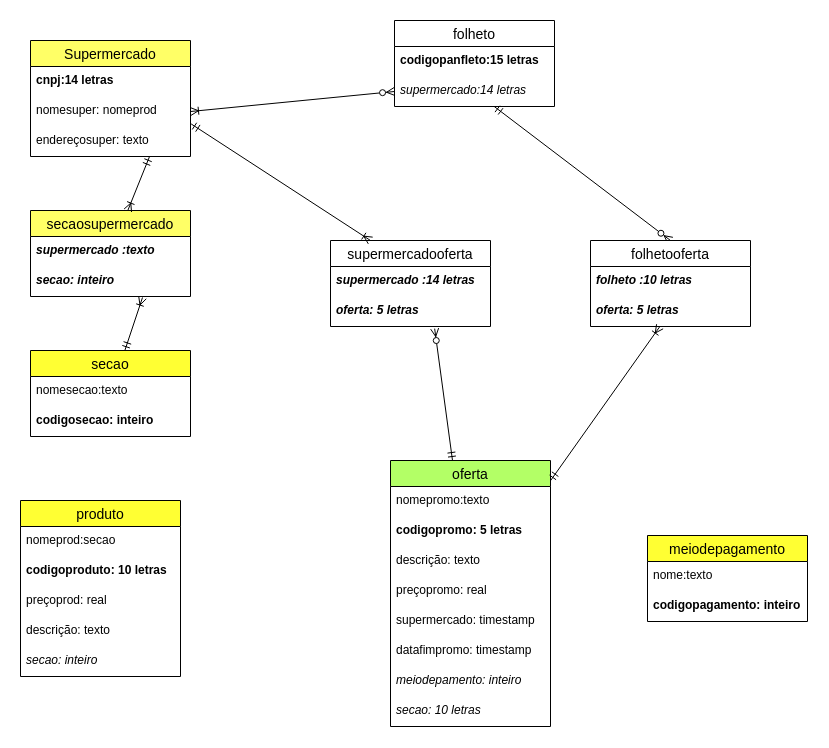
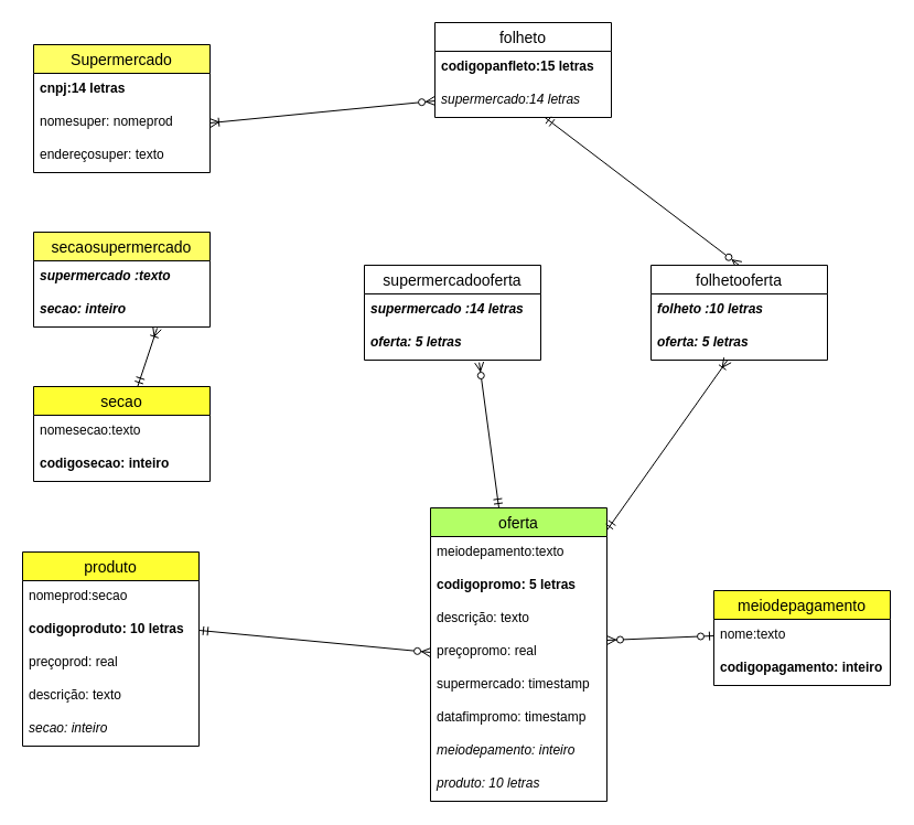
  <mxCell id="0" />
  <mxCell id="1" parent="0" />
  <mxCell id="2" value="Supermercado" style="swimlane;fontStyle=0;childLayout=stackLayout;horizontal=1;startSize=26;horizontalStack=0;resizeParent=1;resizeParentMax=0;resizeLast=0;collapsible=1;marginBottom=0;align=center;fontSize=14;fillColor=#FFFF66;" parent="1" vertex="1"><mxGeometry x="30" y="40" width="160" height="116" as="geometry" /></mxCell>
  <mxCell id="3" value="cnpj:14 letras" style="text;strokeColor=none;fillColor=none;spacingLeft=4;spacingRight=4;overflow=hidden;rotatable=0;points=[[0,0.5],[1,0.5]];portConstraint=eastwest;fontSize=12;fontStyle=1" parent="2" vertex="1"><mxGeometry y="26" width="160" height="30" as="geometry" /></mxCell>
  <mxCell id="4" value="nomesuper: nomeprod" style="text;strokeColor=none;fillColor=none;spacingLeft=4;spacingRight=4;overflow=hidden;rotatable=0;points=[[0,0.5],[1,0.5]];portConstraint=eastwest;fontSize=12;" parent="2" vertex="1"><mxGeometry y="56" width="160" height="30" as="geometry" /></mxCell>
  <mxCell id="5" value="endereçosuper: texto" style="text;strokeColor=none;fillColor=none;spacingLeft=4;spacingRight=4;overflow=hidden;rotatable=0;points=[[0,0.5],[1,0.5]];portConstraint=eastwest;fontSize=12;" parent="2" vertex="1"><mxGeometry y="86" width="160" height="30" as="geometry" /></mxCell>
  <mxCell id="6" value="folheto" style="swimlane;fontStyle=0;childLayout=stackLayout;horizontal=1;startSize=26;horizontalStack=0;resizeParent=1;resizeParentMax=0;resizeLast=0;collapsible=1;marginBottom=0;align=center;fontSize=14;" parent="1" vertex="1"><mxGeometry x="394" y="20" width="160" height="86" as="geometry" /></mxCell>
  <mxCell id="7" value="codigopanfleto:15 letras" style="text;strokeColor=none;fillColor=none;spacingLeft=4;spacingRight=4;overflow=hidden;rotatable=0;points=[[0,0.5],[1,0.5]];portConstraint=eastwest;fontSize=12;fontStyle=1" parent="6" vertex="1"><mxGeometry y="26" width="160" height="30" as="geometry" /></mxCell>
  <mxCell id="8" value="supermercado:14 letras" style="text;strokeColor=none;fillColor=none;spacingLeft=4;spacingRight=4;overflow=hidden;rotatable=0;points=[[0,0.5],[1,0.5]];portConstraint=eastwest;fontSize=12;fontStyle=2" parent="6" vertex="1"><mxGeometry y="56" width="160" height="30" as="geometry" /></mxCell>
  <mxCell id="9" value="produto" style="swimlane;fontStyle=0;childLayout=stackLayout;horizontal=1;startSize=26;horizontalStack=0;resizeParent=1;resizeParentMax=0;resizeLast=0;collapsible=1;marginBottom=0;align=center;fontSize=14;fillColor=#FFFF33;" parent="1" vertex="1"><mxGeometry x="20" y="500" width="160" height="176" as="geometry" /></mxCell>
  <mxCell id="10" value="nomeprod:secao" style="text;strokeColor=none;fillColor=none;spacingLeft=4;spacingRight=4;overflow=hidden;rotatable=0;points=[[0,0.5],[1,0.5]];portConstraint=eastwest;fontSize=12;" parent="9" vertex="1"><mxGeometry y="26" width="160" height="30" as="geometry" /></mxCell>
  <mxCell id="11" value="codigoproduto: 10 letras" style="text;strokeColor=none;fillColor=none;spacingLeft=4;spacingRight=4;overflow=hidden;rotatable=0;points=[[0,0.5],[1,0.5]];portConstraint=eastwest;fontSize=12;fontStyle=1" parent="9" vertex="1"><mxGeometry y="56" width="160" height="30" as="geometry" /></mxCell>
  <mxCell id="12" value="preçoprod: real" style="text;strokeColor=none;fillColor=none;spacingLeft=4;spacingRight=4;overflow=hidden;rotatable=0;points=[[0,0.5],[1,0.5]];portConstraint=eastwest;fontSize=12;" parent="9" vertex="1"><mxGeometry y="86" width="160" height="30" as="geometry" /></mxCell>
  <mxCell id="13" value="descrição: texto" style="text;strokeColor=none;fillColor=none;spacingLeft=4;spacingRight=4;overflow=hidden;rotatable=0;points=[[0,0.5],[1,0.5]];portConstraint=eastwest;fontSize=12;" parent="9" vertex="1"><mxGeometry y="116" width="160" height="30" as="geometry" /></mxCell>
  <mxCell id="14" value="secao: inteiro" style="text;strokeColor=none;fillColor=none;spacingLeft=4;spacingRight=4;overflow=hidden;rotatable=0;points=[[0,0.5],[1,0.5]];portConstraint=eastwest;fontSize=12;fontStyle=2" vertex="1" parent="9"><mxGeometry y="146" width="160" height="30" as="geometry" /></mxCell>
  <mxCell id="15" value="meiodepagamento" style="swimlane;fontStyle=0;childLayout=stackLayout;horizontal=1;startSize=26;horizontalStack=0;resizeParent=1;resizeParentMax=0;resizeLast=0;collapsible=1;marginBottom=0;align=center;fontSize=14;fillColor=#FFFF33;" vertex="1" parent="1"><mxGeometry x="647" y="535" width="160" height="86" as="geometry" /></mxCell>
  <mxCell id="16" value="nome:texto" style="text;strokeColor=none;fillColor=none;spacingLeft=4;spacingRight=4;overflow=hidden;rotatable=0;points=[[0,0.5],[1,0.5]];portConstraint=eastwest;fontSize=12;" vertex="1" parent="15"><mxGeometry y="26" width="160" height="30" as="geometry" /></mxCell>
  <mxCell id="17" value="codigopagamento: inteiro" style="text;strokeColor=none;fillColor=none;spacingLeft=4;spacingRight=4;overflow=hidden;rotatable=0;points=[[0,0.5],[1,0.5]];portConstraint=eastwest;fontSize=12;fontStyle=1" vertex="1" parent="15"><mxGeometry y="56" width="160" height="30" as="geometry" /></mxCell>
  <mxCell id="18" value="secao" style="swimlane;fontStyle=0;childLayout=stackLayout;horizontal=1;startSize=26;horizontalStack=0;resizeParent=1;resizeParentMax=0;resizeLast=0;collapsible=1;marginBottom=0;align=center;fontSize=14;fillColor=#FFFF33;" vertex="1" parent="1"><mxGeometry x="30" y="350" width="160" height="86" as="geometry" /></mxCell>
  <mxCell id="19" value="nomesecao:texto" style="text;strokeColor=none;fillColor=none;spacingLeft=4;spacingRight=4;overflow=hidden;rotatable=0;points=[[0,0.5],[1,0.5]];portConstraint=eastwest;fontSize=12;" vertex="1" parent="18"><mxGeometry y="26" width="160" height="30" as="geometry" /></mxCell>
  <mxCell id="20" value="codigosecao: inteiro" style="text;strokeColor=none;fillColor=none;spacingLeft=4;spacingRight=4;overflow=hidden;rotatable=0;points=[[0,0.5],[1,0.5]];portConstraint=eastwest;fontSize=12;fontStyle=1" vertex="1" parent="18"><mxGeometry y="56" width="160" height="30" as="geometry" /></mxCell>
  <mxCell id="21" value="oferta" style="swimlane;fontStyle=0;childLayout=stackLayout;horizontal=1;startSize=26;horizontalStack=0;resizeParent=1;resizeParentMax=0;resizeLast=0;collapsible=1;marginBottom=0;align=center;fontSize=14;fillColor=#B3FF66;" vertex="1" parent="1"><mxGeometry x="390" y="460" width="160" height="266" as="geometry" /></mxCell>
- <mxCell id="22" value="nomepromo:texto" style="text;strokeColor=none;fillColor=none;spacingLeft=4;spacingRight=4;overflow=hidden;rotatable=0;points=[[0,0.5],[1,0.5]];portConstraint=eastwest;fontSize=12;" vertex="1" parent="21"><mxGeometry y="26" width="160" height="30" as="geometry" /></mxCell>
+ <mxCell id="22" value="meiodepamento:texto" style="text;strokeColor=none;fillColor=none;spacingLeft=4;spacingRight=4;overflow=hidden;rotatable=0;points=[[0,0.5],[1,0.5]];portConstraint=eastwest;fontSize=12;" vertex="1" parent="21"><mxGeometry y="26" width="160" height="30" as="geometry" /></mxCell>
  <mxCell id="23" value="codigopromo: 5 letras" style="text;strokeColor=none;fillColor=none;spacingLeft=4;spacingRight=4;overflow=hidden;rotatable=0;points=[[0,0.5],[1,0.5]];portConstraint=eastwest;fontSize=12;fontStyle=1" vertex="1" parent="21"><mxGeometry y="56" width="160" height="30" as="geometry" /></mxCell>
  <mxCell id="24" value="descrição: texto" style="text;strokeColor=none;fillColor=none;spacingLeft=4;spacingRight=4;overflow=hidden;rotatable=0;points=[[0,0.5],[1,0.5]];portConstraint=eastwest;fontSize=12;" vertex="1" parent="21"><mxGeometry y="86" width="160" height="30" as="geometry" /></mxCell>
  <mxCell id="25" value="preçopromo: real" style="text;strokeColor=none;fillColor=none;spacingLeft=4;spacingRight=4;overflow=hidden;rotatable=0;points=[[0,0.5],[1,0.5]];portConstraint=eastwest;fontSize=12;" vertex="1" parent="21"><mxGeometry y="116" width="160" height="30" as="geometry" /></mxCell>
  <mxCell id="26" value="supermercado: timestamp" style="text;strokeColor=none;fillColor=none;spacingLeft=4;spacingRight=4;overflow=hidden;rotatable=0;points=[[0,0.5],[1,0.5]];portConstraint=eastwest;fontSize=12;" parent="21" vertex="1"><mxGeometry y="146" width="160" height="30" as="geometry" /></mxCell>
  <mxCell id="27" value="datafimpromo: timestamp" style="text;strokeColor=none;fillColor=none;spacingLeft=4;spacingRight=4;overflow=hidden;rotatable=0;points=[[0,0.5],[1,0.5]];portConstraint=eastwest;fontSize=12;" vertex="1" parent="21"><mxGeometry y="176" width="160" height="30" as="geometry" /></mxCell>
  <mxCell id="28" value="meiodepamento: inteiro" style="text;strokeColor=none;fillColor=none;spacingLeft=4;spacingRight=4;overflow=hidden;rotatable=0;points=[[0,0.5],[1,0.5]];portConstraint=eastwest;fontSize=12;fontStyle=2" vertex="1" parent="21"><mxGeometry y="206" width="160" height="30" as="geometry" /></mxCell>
- <mxCell id="29" value="secao: 10 letras" style="text;strokeColor=none;fillColor=none;spacingLeft=4;spacingRight=4;overflow=hidden;rotatable=0;points=[[0,0.5],[1,0.5]];portConstraint=eastwest;fontSize=12;fontStyle=2" vertex="1" parent="21"><mxGeometry y="236" width="160" height="30" as="geometry" /></mxCell>
+ <mxCell id="29" value="produto: 10 letras" style="text;strokeColor=none;fillColor=none;spacingLeft=4;spacingRight=4;overflow=hidden;rotatable=0;points=[[0,0.5],[1,0.5]];portConstraint=eastwest;fontSize=12;fontStyle=2" vertex="1" parent="21"><mxGeometry y="236" width="160" height="30" as="geometry" /></mxCell>
+ <mxCell id="30" value="" style="fontSize=12;html=1;endArrow=ERzeroToOne;endFill=0;entryX=0;entryY=0.5;entryDx=0;entryDy=0;exitX=1;exitY=0.133;exitDx=0;exitDy=0;exitPerimeter=0;startArrow=ERzeroToMany;startFill=1;" edge="1" parent="1" source="25" target="16"><mxGeometry width="100" height="100" relative="1" as="geometry"><mxPoint x="340" y="390" as="sourcePoint" /><mxPoint x="440" y="290" as="targetPoint" /></mxGeometry></mxCell>
+ <mxCell id="31" value="" style="fontSize=12;html=1;endArrow=ERmandOne;endFill=0;startArrow=ERzeroToMany;startFill=1;entryX=1;entryY=0.5;entryDx=0;entryDy=0;exitX=0;exitY=0.5;exitDx=0;exitDy=0;" edge="1" parent="1" source="25" target="11"><mxGeometry width="100" height="100" relative="1" as="geometry"><mxPoint x="230" y="423" as="sourcePoint" /><mxPoint x="230" y="330" as="targetPoint" /></mxGeometry></mxCell>
  <mxCell id="32" value="" style="fontSize=12;html=1;endArrow=ERzeroToMany;endFill=0;startArrow=ERmandOne;startFill=0;entryX=0.5;entryY=0;entryDx=0;entryDy=0;" edge="1" parent="1" source="8" target="39"><mxGeometry width="100" height="100" relative="1" as="geometry"><mxPoint x="498.706" y="136" as="sourcePoint" /><mxPoint x="260" y="280" as="targetPoint" /></mxGeometry></mxCell>
  <mxCell id="33" value="" style="fontSize=12;html=1;endArrow=ERoneToMany;endFill=0;startArrow=ERzeroToMany;startFill=1;entryX=1;entryY=0.5;entryDx=0;entryDy=0;exitX=0;exitY=0.5;exitDx=0;exitDy=0;" edge="1" parent="1" source="8" target="4"><mxGeometry width="100" height="100" relative="1" as="geometry"><mxPoint x="390" y="102.5" as="sourcePoint" /><mxPoint x="240" y="151.5" as="targetPoint" /></mxGeometry></mxCell>
  <mxCell id="34" value="secaosupermercado" style="swimlane;fontStyle=0;childLayout=stackLayout;horizontal=1;startSize=26;horizontalStack=0;resizeParent=1;resizeParentMax=0;resizeLast=0;collapsible=1;marginBottom=0;align=center;fontSize=14;fillColor=#FFFF66;" vertex="1" parent="1"><mxGeometry x="30" y="210" width="160" height="86" as="geometry" /></mxCell>
  <mxCell id="35" value="supermercado :texto" style="text;strokeColor=none;fillColor=none;spacingLeft=4;spacingRight=4;overflow=hidden;rotatable=0;points=[[0,0.5],[1,0.5]];portConstraint=eastwest;fontSize=12;fontStyle=3" vertex="1" parent="34"><mxGeometry y="26" width="160" height="30" as="geometry" /></mxCell>
  <mxCell id="36" value="secao: inteiro" style="text;strokeColor=none;fillColor=none;spacingLeft=4;spacingRight=4;overflow=hidden;rotatable=0;points=[[0,0.5],[1,0.5]];portConstraint=eastwest;fontSize=12;fontStyle=3" vertex="1" parent="34"><mxGeometry y="56" width="160" height="30" as="geometry" /></mxCell>
- <mxCell id="37" value="" style="fontSize=12;html=1;endArrow=ERmandOne;endFill=0;entryX=0.744;entryY=1;entryDx=0;entryDy=0;entryPerimeter=0;startArrow=ERoneToMany;startFill=0;" edge="1" parent="1" source="34" target="5"><mxGeometry width="100" height="100" relative="1" as="geometry"><mxPoint x="340" y="360" as="sourcePoint" /><mxPoint x="260" y="190" as="targetPoint" /></mxGeometry></mxCell>
  <mxCell id="38" value="" style="fontSize=12;html=1;endArrow=ERmandOne;endFill=0;startArrow=ERoneToMany;startFill=0;exitX=0.7;exitY=1.033;exitDx=0;exitDy=0;exitPerimeter=0;" edge="1" parent="1" source="36" target="18"><mxGeometry width="100" height="100" relative="1" as="geometry"><mxPoint x="229.996" y="280" as="sourcePoint" /><mxPoint x="251.73" y="226" as="targetPoint" /></mxGeometry></mxCell>
  <mxCell id="39" value="folhetooferta" style="swimlane;fontStyle=0;childLayout=stackLayout;horizontal=1;startSize=26;horizontalStack=0;resizeParent=1;resizeParentMax=0;resizeLast=0;collapsible=1;marginBottom=0;align=center;fontSize=14;fillColor=#FFFFFF;" vertex="1" parent="1"><mxGeometry x="590" y="240" width="160" height="86" as="geometry" /></mxCell>
  <mxCell id="40" value="folheto :10 letras" style="text;strokeColor=none;fillColor=none;spacingLeft=4;spacingRight=4;overflow=hidden;rotatable=0;points=[[0,0.5],[1,0.5]];portConstraint=eastwest;fontSize=12;fontStyle=3" vertex="1" parent="39"><mxGeometry y="26" width="160" height="30" as="geometry" /></mxCell>
  <mxCell id="41" value="oferta: 5 letras" style="text;strokeColor=none;fillColor=none;spacingLeft=4;spacingRight=4;overflow=hidden;rotatable=0;points=[[0,0.5],[1,0.5]];portConstraint=eastwest;fontSize=12;fontStyle=3" vertex="1" parent="39"><mxGeometry y="56" width="160" height="30" as="geometry" /></mxCell>
  <mxCell id="42" value="" style="fontSize=12;html=1;endArrow=ERmandOne;endFill=0;startArrow=ERoneToMany;startFill=0;" edge="1" parent="1" source="41" target="21"><mxGeometry width="100" height="100" relative="1" as="geometry"><mxPoint x="277.67" y="290" as="sourcePoint" /><mxPoint x="474" y="380" as="targetPoint" /></mxGeometry></mxCell>
  <mxCell id="43" value="" style="fontSize=12;html=1;endArrow=ERmandOne;endFill=0;startArrow=ERzeroToMany;startFill=1;exitX=0.651;exitY=1.071;exitDx=0;exitDy=0;exitPerimeter=0;" edge="1" parent="1" source="46" target="21"><mxGeometry width="100" height="100" relative="1" as="geometry"><mxPoint x="400" y="530" as="sourcePoint" /><mxPoint x="200" y="450" as="targetPoint" /></mxGeometry></mxCell>
  <mxCell id="44" value="supermercadooferta" style="swimlane;fontStyle=0;childLayout=stackLayout;horizontal=1;startSize=26;horizontalStack=0;resizeParent=1;resizeParentMax=0;resizeLast=0;collapsible=1;marginBottom=0;align=center;fontSize=14;fillColor=#FFFFFF;" vertex="1" parent="1"><mxGeometry x="330" y="240" width="160" height="86" as="geometry" /></mxCell>
  <mxCell id="45" value="supermercado :14 letras" style="text;strokeColor=none;fillColor=none;spacingLeft=4;spacingRight=4;overflow=hidden;rotatable=0;points=[[0,0.5],[1,0.5]];portConstraint=eastwest;fontSize=12;fontStyle=3" vertex="1" parent="44"><mxGeometry y="26" width="160" height="30" as="geometry" /></mxCell>
  <mxCell id="46" value="oferta: 5 letras" style="text;strokeColor=none;fillColor=none;spacingLeft=4;spacingRight=4;overflow=hidden;rotatable=0;points=[[0,0.5],[1,0.5]];portConstraint=eastwest;fontSize=12;fontStyle=3" vertex="1" parent="44"><mxGeometry y="56" width="160" height="30" as="geometry" /></mxCell>
- <mxCell id="47" value="" style="fontSize=12;html=1;endArrow=ERoneToMany;endFill=0;startArrow=ERmandOne;startFill=0;entryX=0.25;entryY=0;entryDx=0;entryDy=0;exitX=1.004;exitY=-0.086;exitDx=0;exitDy=0;exitPerimeter=0;" edge="1" parent="1" source="5" target="44"><mxGeometry width="100" height="100" relative="1" as="geometry"><mxPoint x="540" y="462.857" as="sourcePoint" /><mxPoint x="340" y="140" as="targetPoint" /></mxGeometry></mxCell>
